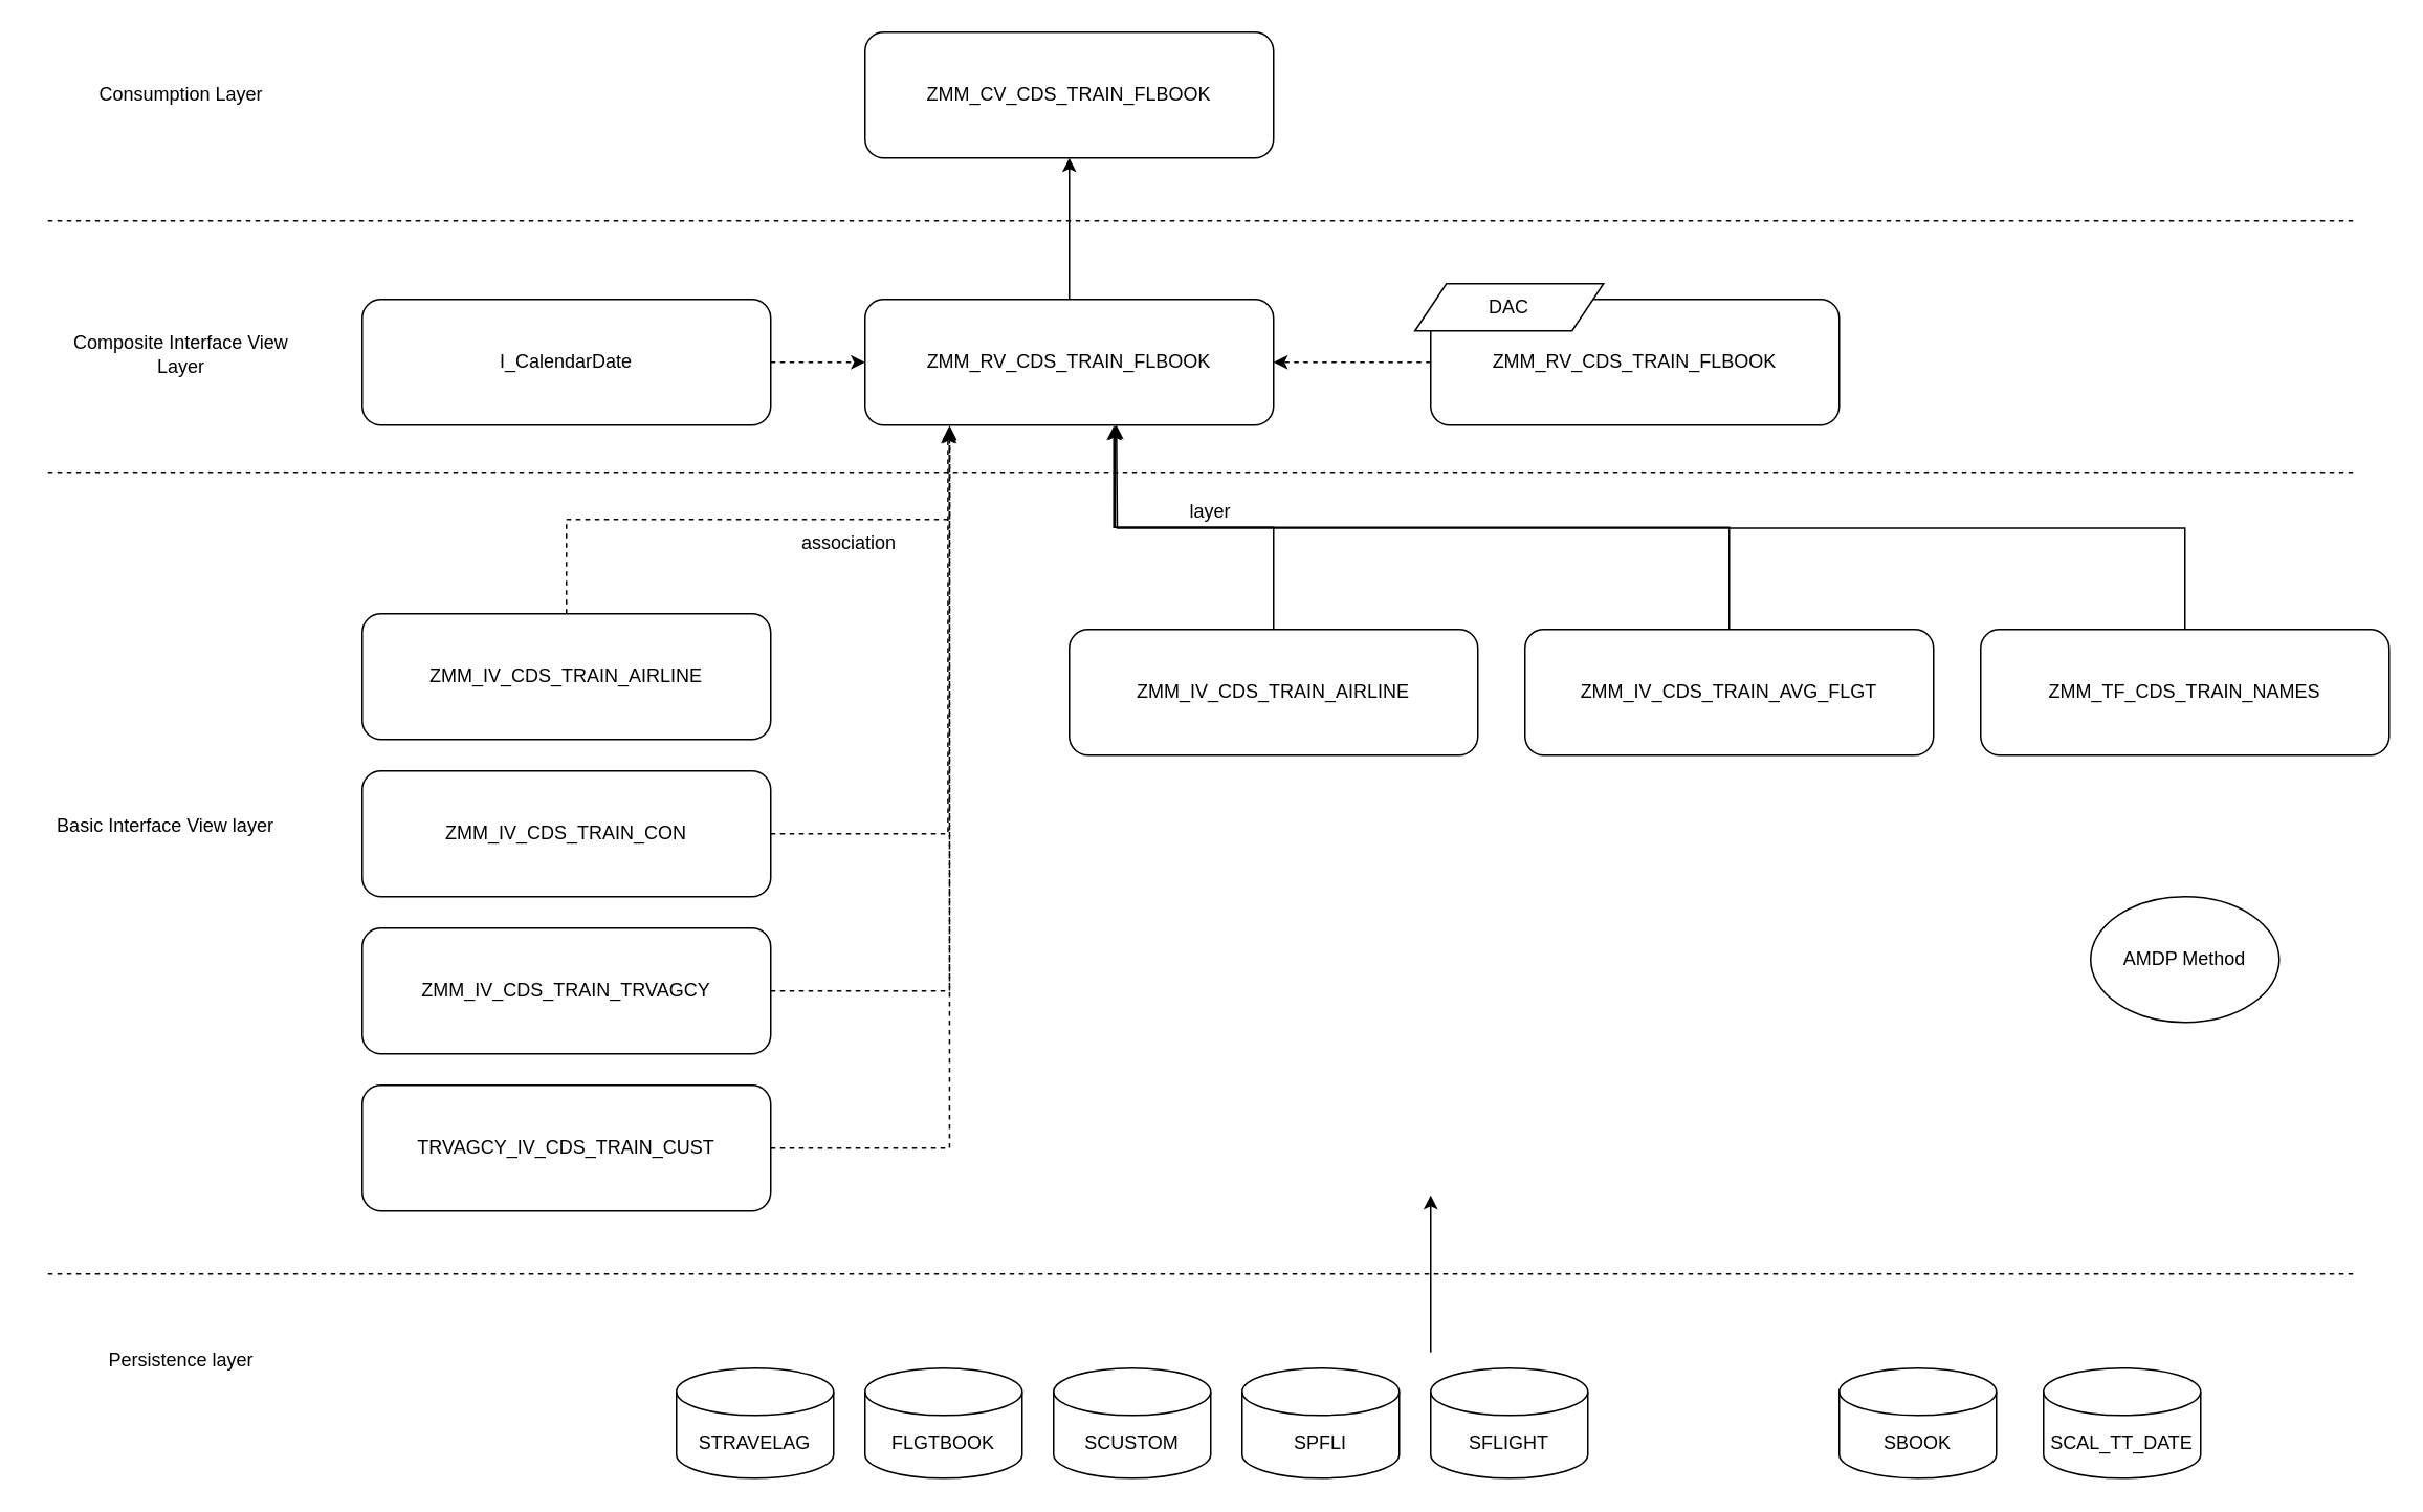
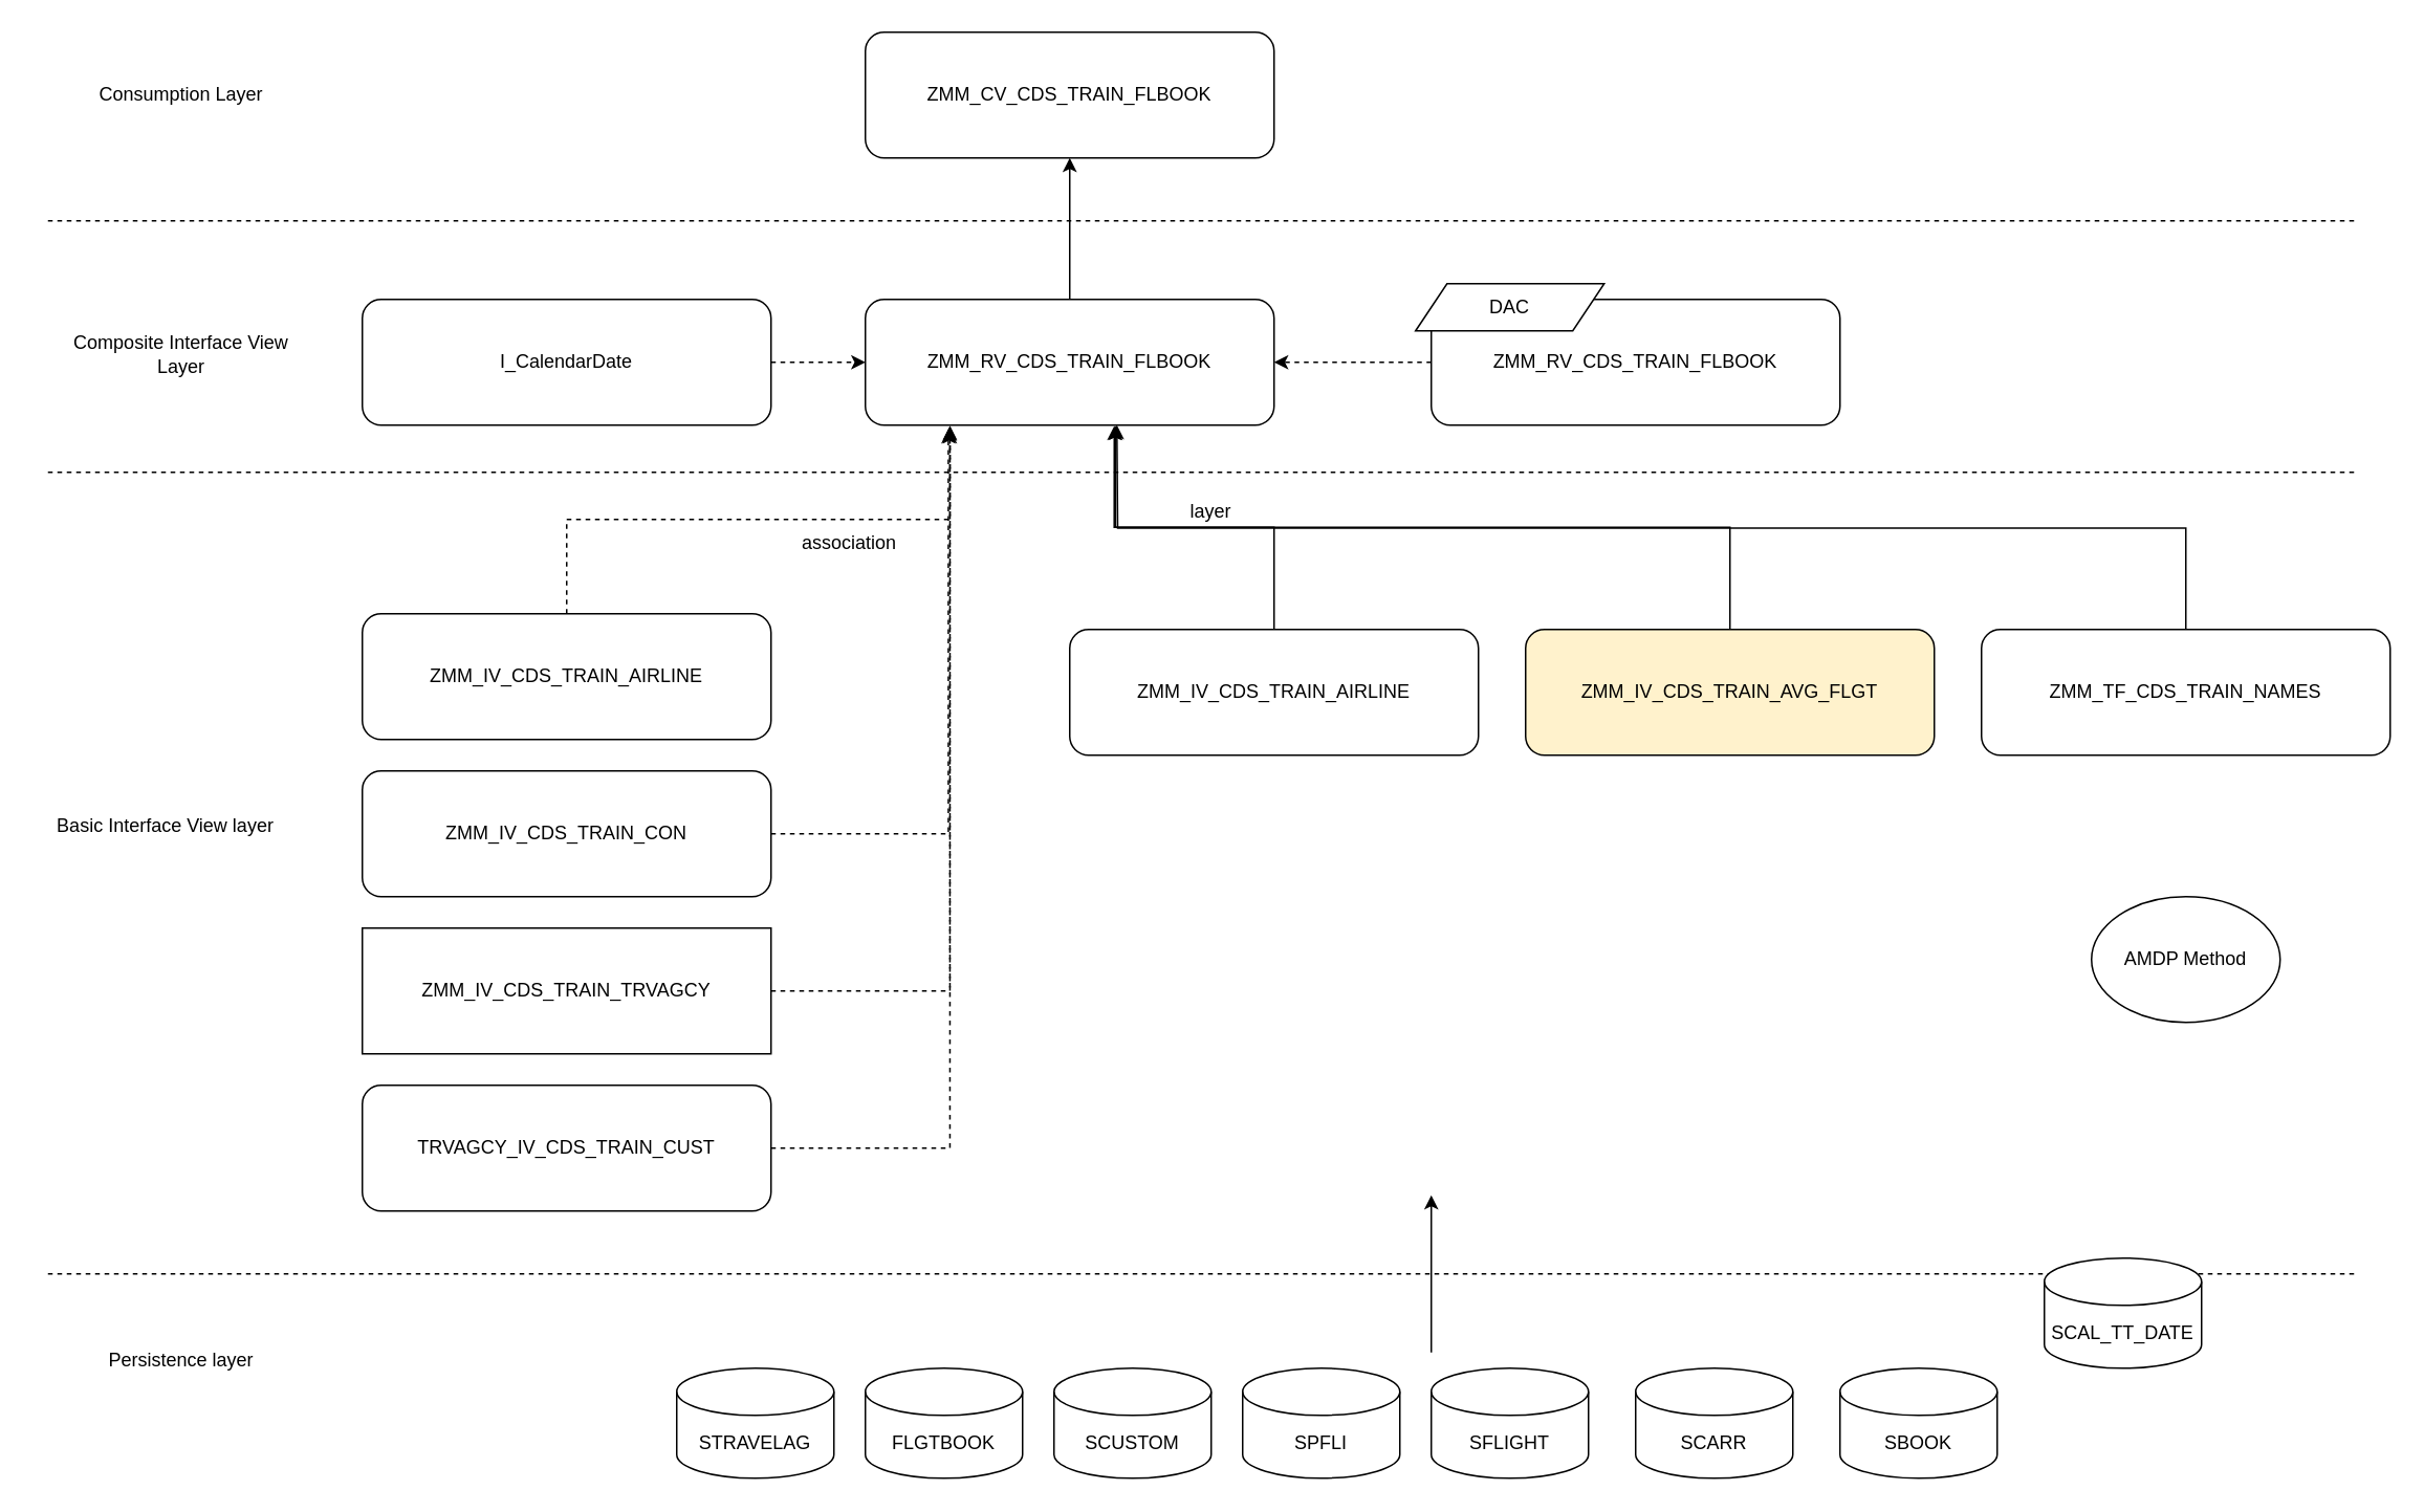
  <mxCell id="0" />
  <mxCell id="1" parent="0" />
  <mxCell id="2" value="ZMM_CV_CDS_TRAIN_FLBOOK" style="rounded=1;whiteSpace=wrap;html=1;" vertex="1" parent="1"><mxGeometry x="550" y="20" width="260" height="80" as="geometry" /></mxCell>
  <mxCell id="3" style="edgeStyle=orthogonalEdgeStyle;rounded=0;orthogonalLoop=1;jettySize=auto;html=1;exitX=0.5;exitY=0;exitDx=0;exitDy=0;" edge="1" parent="1" source="4" target="2"><mxGeometry relative="1" as="geometry" /></mxCell>
  <mxCell id="4" value="ZMM_RV_CDS_TRAIN_FLBOOK" style="rounded=1;whiteSpace=wrap;html=1;" vertex="1" parent="1"><mxGeometry x="550" y="190" width="260" height="80" as="geometry" /></mxCell>
  <mxCell id="5" style="edgeStyle=orthogonalEdgeStyle;rounded=0;orthogonalLoop=1;jettySize=auto;html=1;exitX=1;exitY=0.5;exitDx=0;exitDy=0;dashed=1;" edge="1" parent="1" source="6" target="4"><mxGeometry relative="1" as="geometry" /></mxCell>
  <mxCell id="6" value="I_CalendarDate" style="rounded=1;whiteSpace=wrap;html=1;" vertex="1" parent="1"><mxGeometry x="230" y="190" width="260" height="80" as="geometry" /></mxCell>
  <mxCell id="7" value="TRVAGCY_IV_CDS_TRAIN_CUST" style="rounded=1;whiteSpace=wrap;html=1;" vertex="1" parent="1"><mxGeometry x="230" y="690" width="260" height="80" as="geometry" /></mxCell>
  <mxCell id="8" value="ZMM_IV_CDS_TRAIN_CON" style="rounded=1;whiteSpace=wrap;html=1;" vertex="1" parent="1"><mxGeometry x="230" y="490" width="260" height="80" as="geometry" /></mxCell>
- <mxCell id="9" value="ZMM_IV_CDS_TRAIN_TRVAGCY" style="rounded=1;whiteSpace=wrap;html=1;" vertex="1" parent="1"><mxGeometry x="230" y="590" width="260" height="80" as="geometry" /></mxCell>
+ <mxCell id="9" value="ZMM_IV_CDS_TRAIN_TRVAGCY" style="whiteSpace=wrap;html=1;rounded=0;" vertex="1" parent="1"><mxGeometry x="230" y="590" width="260" height="80" as="geometry" /></mxCell>
  <mxCell id="10" style="edgeStyle=orthogonalEdgeStyle;rounded=0;orthogonalLoop=1;jettySize=auto;html=1;exitX=0.5;exitY=0;exitDx=0;exitDy=0;dashed=1;entryX=0.207;entryY=1.011;entryDx=0;entryDy=0;entryPerimeter=0;" edge="1" parent="1" source="11" target="4"><mxGeometry relative="1" as="geometry"><mxPoint x="600" y="280" as="targetPoint" /></mxGeometry></mxCell>
  <mxCell id="11" value="ZMM_IV_CDS_TRAIN_AIRLINE" style="rounded=1;whiteSpace=wrap;html=1;" vertex="1" parent="1"><mxGeometry x="230" y="390" width="260" height="80" as="geometry" /></mxCell>
  <mxCell id="12" style="edgeStyle=orthogonalEdgeStyle;rounded=0;orthogonalLoop=1;jettySize=auto;html=1;exitX=0.5;exitY=0;exitDx=0;exitDy=0;entryX=0.609;entryY=1.006;entryDx=0;entryDy=0;entryPerimeter=0;" edge="1" parent="1" source="13" target="4"><mxGeometry relative="1" as="geometry" /></mxCell>
  <mxCell id="13" value="ZMM_IV_CDS_TRAIN_AIRLINE" style="rounded=1;whiteSpace=wrap;html=1;" vertex="1" parent="1"><mxGeometry x="680" y="400" width="260" height="80" as="geometry" /></mxCell>
  <mxCell id="14" value="" style="endArrow=none;dashed=1;html=1;rounded=0;" edge="1" parent="1"><mxGeometry width="50" height="50" relative="1" as="geometry"><mxPoint x="30" y="140" as="sourcePoint" /><mxPoint x="1500" y="140" as="targetPoint" /></mxGeometry></mxCell>
- <mxCell id="15" value="ZMM_IV_CDS_TRAIN_AVG_FLGT" style="rounded=1;whiteSpace=wrap;html=1;" vertex="1" parent="1"><mxGeometry x="970" y="400" width="260" height="80" as="geometry" /></mxCell>
+ <mxCell id="15" value="ZMM_IV_CDS_TRAIN_AVG_FLGT" style="rounded=1;whiteSpace=wrap;html=1;fillColor=#fff2cc;" vertex="1" parent="1"><mxGeometry x="970" y="400" width="260" height="80" as="geometry" /></mxCell>
  <mxCell id="16" style="edgeStyle=orthogonalEdgeStyle;rounded=0;orthogonalLoop=1;jettySize=auto;html=1;exitX=0.5;exitY=0;exitDx=0;exitDy=0;" edge="1" parent="1" source="17"><mxGeometry relative="1" as="geometry"><mxPoint x="710" y="270" as="targetPoint" /></mxGeometry></mxCell>
  <mxCell id="17" value="ZMM_TF_CDS_TRAIN_NAMES" style="rounded=1;whiteSpace=wrap;html=1;" vertex="1" parent="1"><mxGeometry x="1260" y="400" width="260" height="80" as="geometry" /></mxCell>
  <mxCell id="18" style="edgeStyle=orthogonalEdgeStyle;rounded=0;orthogonalLoop=1;jettySize=auto;html=1;exitX=1;exitY=0.5;exitDx=0;exitDy=0;entryX=0.203;entryY=1.032;entryDx=0;entryDy=0;entryPerimeter=0;dashed=1;" edge="1" parent="1" source="8" target="4"><mxGeometry relative="1" as="geometry" /></mxCell>
  <mxCell id="19" style="edgeStyle=orthogonalEdgeStyle;rounded=0;orthogonalLoop=1;jettySize=auto;html=1;exitX=1;exitY=0.5;exitDx=0;exitDy=0;dashed=1;entryX=0.207;entryY=1.032;entryDx=0;entryDy=0;entryPerimeter=0;" edge="1" parent="1" source="9" target="4"><mxGeometry relative="1" as="geometry"><mxPoint x="647" y="270" as="targetPoint" /></mxGeometry></mxCell>
  <mxCell id="20" style="edgeStyle=orthogonalEdgeStyle;rounded=0;orthogonalLoop=1;jettySize=auto;html=1;exitX=1;exitY=0.5;exitDx=0;exitDy=0;dashed=1;entryX=0.207;entryY=1.004;entryDx=0;entryDy=0;entryPerimeter=0;" edge="1" parent="1" source="7" target="4"><mxGeometry relative="1" as="geometry"><mxPoint x="662" y="270" as="targetPoint" /></mxGeometry></mxCell>
  <mxCell id="21" style="edgeStyle=orthogonalEdgeStyle;rounded=0;orthogonalLoop=1;jettySize=auto;html=1;entryX=0.612;entryY=1.006;entryDx=0;entryDy=0;entryPerimeter=0;exitX=0.5;exitY=0;exitDx=0;exitDy=0;" edge="1" parent="1" source="15" target="4"><mxGeometry relative="1" as="geometry" /></mxCell>
  <mxCell id="22" value="" style="endArrow=none;dashed=1;html=1;rounded=0;" edge="1" parent="1"><mxGeometry width="50" height="50" relative="1" as="geometry"><mxPoint x="30" y="300" as="sourcePoint" /><mxPoint x="1500" y="300" as="targetPoint" /></mxGeometry></mxCell>
  <mxCell id="23" value="Consumption Layer" style="text;html=1;align=center;verticalAlign=middle;whiteSpace=wrap;rounded=0;" vertex="1" parent="1"><mxGeometry x="30" y="45" width="170" height="30" as="geometry" /></mxCell>
  <mxCell id="24" value="Composite Interface View Layer" style="text;html=1;align=center;verticalAlign=middle;whiteSpace=wrap;rounded=0;" vertex="1" parent="1"><mxGeometry x="30" y="210" width="170" height="30" as="geometry" /></mxCell>
  <mxCell id="25" value="Basic Interface View layer" style="text;html=1;align=center;verticalAlign=middle;whiteSpace=wrap;rounded=0;" vertex="1" parent="1"><mxGeometry x="20" y="510" width="170" height="30" as="geometry" /></mxCell>
  <mxCell id="26" value="AMDP Method" style="ellipse;whiteSpace=wrap;html=1;" vertex="1" parent="1"><mxGeometry x="1330" y="570" width="120" height="80" as="geometry" /></mxCell>
  <mxCell id="27" value="" style="endArrow=none;dashed=1;html=1;rounded=0;" edge="1" parent="1"><mxGeometry width="50" height="50" relative="1" as="geometry"><mxPoint x="30" y="810" as="sourcePoint" /><mxPoint x="1500" y="810" as="targetPoint" /></mxGeometry></mxCell>
  <mxCell id="28" value="Persistence layer" style="text;html=1;align=center;verticalAlign=middle;whiteSpace=wrap;rounded=0;" vertex="1" parent="1"><mxGeometry x="30" y="850" width="170" height="30" as="geometry" /></mxCell>
  <mxCell id="29" value="SBOOK" style="shape=cylinder3;whiteSpace=wrap;html=1;boundedLbl=1;backgroundOutline=1;size=15;" vertex="1" parent="1"><mxGeometry x="1170" y="870" width="100" height="70" as="geometry" /></mxCell>
+ <mxCell id="30" value="SCARR" style="shape=cylinder3;whiteSpace=wrap;html=1;boundedLbl=1;backgroundOutline=1;size=15;" vertex="1" parent="1"><mxGeometry x="1040" y="870" width="100" height="70" as="geometry" /></mxCell>
  <mxCell id="31" value="SFLIGHT" style="shape=cylinder3;whiteSpace=wrap;html=1;boundedLbl=1;backgroundOutline=1;size=15;" vertex="1" parent="1"><mxGeometry x="910" y="870" width="100" height="70" as="geometry" /></mxCell>
  <mxCell id="32" value="SPFLI" style="shape=cylinder3;whiteSpace=wrap;html=1;boundedLbl=1;backgroundOutline=1;size=15;" vertex="1" parent="1"><mxGeometry x="790" y="870" width="100" height="70" as="geometry" /></mxCell>
  <mxCell id="33" value="SCUSTOM" style="shape=cylinder3;whiteSpace=wrap;html=1;boundedLbl=1;backgroundOutline=1;size=15;" vertex="1" parent="1"><mxGeometry x="670" y="870" width="100" height="70" as="geometry" /></mxCell>
  <mxCell id="34" value="STRAVELAG" style="shape=cylinder3;whiteSpace=wrap;html=1;boundedLbl=1;backgroundOutline=1;size=15;" vertex="1" parent="1"><mxGeometry x="430" y="870" width="100" height="70" as="geometry" /></mxCell>
  <mxCell id="35" value="FLGTBOOK" style="shape=cylinder3;whiteSpace=wrap;html=1;boundedLbl=1;backgroundOutline=1;size=15;" vertex="1" parent="1"><mxGeometry x="550" y="870" width="100" height="70" as="geometry" /></mxCell>
- <mxCell id="36" value="SCAL_TT_DATE" style="shape=cylinder3;whiteSpace=wrap;html=1;boundedLbl=1;backgroundOutline=1;size=15;" vertex="1" parent="1"><mxGeometry x="1300" y="870" width="100" height="70" as="geometry" /></mxCell>
+ <mxCell id="36" value="SCAL_TT_DATE" style="shape=cylinder3;whiteSpace=wrap;html=1;boundedLbl=1;backgroundOutline=1;size=15;" vertex="1" parent="1"><mxGeometry x="1300" y="800" width="100" height="70" as="geometry" /></mxCell>
  <mxCell id="37" value="" style="endArrow=classic;html=1;rounded=0;" edge="1" parent="1"><mxGeometry width="50" height="50" relative="1" as="geometry"><mxPoint x="910" y="860" as="sourcePoint" /><mxPoint x="910" y="760" as="targetPoint" /></mxGeometry></mxCell>
  <mxCell id="38" value="association" style="text;html=1;align=center;verticalAlign=middle;whiteSpace=wrap;rounded=0;" vertex="1" parent="1"><mxGeometry x="480" y="330" width="120" height="30" as="geometry" /></mxCell>
  <mxCell id="39" value="layer" style="text;html=1;align=center;verticalAlign=middle;whiteSpace=wrap;rounded=0;" vertex="1" parent="1"><mxGeometry x="710" y="310" width="120" height="30" as="geometry" /></mxCell>
  <mxCell id="40" style="edgeStyle=orthogonalEdgeStyle;rounded=0;orthogonalLoop=1;jettySize=auto;html=1;entryX=1;entryY=0.5;entryDx=0;entryDy=0;dashed=1;" edge="1" parent="1" source="41" target="4"><mxGeometry relative="1" as="geometry" /></mxCell>
  <mxCell id="41" value="ZMM_RV_CDS_TRAIN_FLBOOK" style="rounded=1;whiteSpace=wrap;html=1;" vertex="1" parent="1"><mxGeometry x="910" y="190" width="260" height="80" as="geometry" /></mxCell>
  <mxCell id="42" value="DAC" style="shape=parallelogram;perimeter=parallelogramPerimeter;whiteSpace=wrap;html=1;fixedSize=1;" vertex="1" parent="1"><mxGeometry x="900" y="180" width="120" height="30" as="geometry" /></mxCell>
